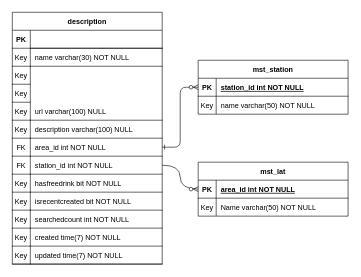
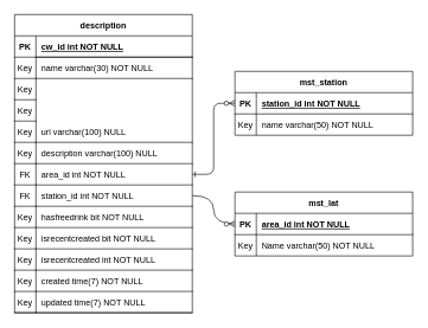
  <mxCell id="0" />
  <mxCell id="1" parent="0" />
  <mxCell id="2" value="" style="edgeStyle=entityRelationEdgeStyle;endArrow=ERzeroToMany;startArrow=ERone;endFill=1;startFill=0;exitX=1;exitY=0.5;exitDx=0;exitDy=0;entryX=0;entryY=0.5;entryDx=0;entryDy=0;" parent="1" source="34" target="4" edge="1"><mxGeometry width="100" height="100" relative="1" as="geometry"><mxPoint x="230" y="620" as="sourcePoint" /><mxPoint x="330" y="520" as="targetPoint" /></mxGeometry></mxCell>
  <mxCell id="3" value="mst_station" style="shape=table;startSize=30;container=1;collapsible=1;childLayout=tableLayout;fixedRows=1;rowLines=0;fontStyle=1;align=center;resizeLast=1;" parent="1" vertex="1"><mxGeometry x="330" y="100" width="250" height="90" as="geometry" /></mxCell>
  <mxCell id="4" value="" style="shape=partialRectangle;collapsible=0;dropTarget=0;pointerEvents=0;fillColor=none;points=[[0,0.5],[1,0.5]];portConstraint=eastwest;top=0;left=0;right=0;bottom=1;" parent="3" vertex="1"><mxGeometry y="30" width="250" height="30" as="geometry" /></mxCell>
  <mxCell id="5" value="PK" style="shape=partialRectangle;overflow=hidden;connectable=0;fillColor=none;top=0;left=0;bottom=0;right=0;fontStyle=1;" parent="4" vertex="1"><mxGeometry width="30" height="30" as="geometry" /></mxCell>
  <mxCell id="6" value="station_id int NOT NULL " style="shape=partialRectangle;overflow=hidden;connectable=0;fillColor=none;top=0;left=0;bottom=0;right=0;align=left;spacingLeft=6;fontStyle=5;" parent="4" vertex="1"><mxGeometry x="30" width="220" height="30" as="geometry" /></mxCell>
  <mxCell id="7" value="" style="shape=partialRectangle;collapsible=0;dropTarget=0;pointerEvents=0;fillColor=none;points=[[0,0.5],[1,0.5]];portConstraint=eastwest;top=0;left=0;right=0;bottom=0;" parent="3" vertex="1"><mxGeometry y="60" width="250" height="30" as="geometry" /></mxCell>
  <mxCell id="8" value="Key" style="shape=partialRectangle;overflow=hidden;connectable=0;fillColor=none;top=0;left=0;bottom=0;right=0;" parent="7" vertex="1"><mxGeometry width="30" height="30" as="geometry" /></mxCell>
  <mxCell id="9" value="name varchar(50) NOT NULL" style="shape=partialRectangle;overflow=hidden;connectable=0;fillColor=none;top=0;left=0;bottom=0;right=0;align=left;spacingLeft=6;" parent="7" vertex="1"><mxGeometry x="30" width="220" height="30" as="geometry" /></mxCell>
  <mxCell id="10" value="mst_lat" style="shape=table;startSize=30;container=1;collapsible=1;childLayout=tableLayout;fixedRows=1;rowLines=0;fontStyle=1;align=center;resizeLast=1;" parent="1" vertex="1"><mxGeometry x="330" y="270" width="250" height="90" as="geometry" /></mxCell>
  <mxCell id="11" value="" style="shape=partialRectangle;collapsible=0;dropTarget=0;pointerEvents=0;fillColor=none;points=[[0,0.5],[1,0.5]];portConstraint=eastwest;top=0;left=0;right=0;bottom=1;" parent="10" vertex="1"><mxGeometry y="30" width="250" height="30" as="geometry" /></mxCell>
  <mxCell id="12" value="PK" style="shape=partialRectangle;overflow=hidden;connectable=0;fillColor=none;top=0;left=0;bottom=0;right=0;fontStyle=1;" parent="11" vertex="1"><mxGeometry width="30" height="30" as="geometry" /></mxCell>
  <mxCell id="13" value="area_id int NOT NULL " style="shape=partialRectangle;overflow=hidden;connectable=0;fillColor=none;top=0;left=0;bottom=0;right=0;align=left;spacingLeft=6;fontStyle=5;" parent="11" vertex="1"><mxGeometry x="30" width="220" height="30" as="geometry" /></mxCell>
  <mxCell id="14" value="" style="shape=partialRectangle;collapsible=0;dropTarget=0;pointerEvents=0;fillColor=none;points=[[0,0.5],[1,0.5]];portConstraint=eastwest;top=0;left=0;right=0;bottom=0;" parent="10" vertex="1"><mxGeometry y="60" width="250" height="30" as="geometry" /></mxCell>
  <mxCell id="15" value="Key" style="shape=partialRectangle;overflow=hidden;connectable=0;fillColor=none;top=0;left=0;bottom=0;right=0;" parent="14" vertex="1"><mxGeometry width="30" height="30" as="geometry" /></mxCell>
  <mxCell id="16" value="Name varchar(50) NOT NULL" style="shape=partialRectangle;overflow=hidden;connectable=0;fillColor=none;top=0;left=0;bottom=0;right=0;align=left;spacingLeft=6;" parent="14" vertex="1"><mxGeometry x="30" width="220" height="30" as="geometry" /></mxCell>
  <mxCell id="17" value="description" style="shape=table;startSize=30;container=1;collapsible=1;childLayout=tableLayout;fixedRows=1;rowLines=0;fontStyle=1;align=center;resizeLast=1;" parent="1" vertex="1"><mxGeometry x="20" y="20" width="250" height="420" as="geometry" /></mxCell>
  <mxCell id="18" value="" style="shape=partialRectangle;collapsible=0;dropTarget=0;pointerEvents=0;fillColor=none;points=[[0,0.5],[1,0.5]];portConstraint=eastwest;top=0;left=0;right=0;bottom=1;" parent="17" vertex="1"><mxGeometry y="30" width="250" height="30" as="geometry" /></mxCell>
  <mxCell id="19" value="PK" style="shape=partialRectangle;overflow=hidden;connectable=0;fillColor=none;top=0;left=0;bottom=0;right=0;fontStyle=1;" parent="18" vertex="1"><mxGeometry width="30" height="30" as="geometry" /></mxCell>
+ <mxCell id="20" value="cw_id int NOT NULL " style="shape=partialRectangle;overflow=hidden;connectable=0;fillColor=none;top=0;left=0;bottom=0;right=0;align=left;spacingLeft=6;fontStyle=5;" parent="18" vertex="1"><mxGeometry x="30" width="220" height="30" as="geometry" /></mxCell>
  <mxCell id="21" value="" style="shape=partialRectangle;collapsible=0;dropTarget=0;pointerEvents=0;fillColor=none;points=[[0,0.5],[1,0.5]];portConstraint=eastwest;top=0;left=0;right=0;bottom=0;" parent="17" vertex="1"><mxGeometry y="60" width="250" height="30" as="geometry" /></mxCell>
  <mxCell id="22" value="Key" style="shape=partialRectangle;overflow=hidden;connectable=0;fillColor=none;top=0;left=0;bottom=1;right=0;" parent="21" vertex="1"><mxGeometry width="30" height="30" as="geometry" /></mxCell>
  <mxCell id="23" value="name varchar(30) NOT NULL" style="shape=partialRectangle;overflow=hidden;connectable=0;top=1;left=0;bottom=1;right=0;align=left;spacingLeft=6;fillColor=none;" parent="21" vertex="1"><mxGeometry x="30" width="220" height="30" as="geometry" /></mxCell>
  <mxCell id="24" style="shape=partialRectangle;collapsible=0;dropTarget=0;pointerEvents=0;fillColor=none;points=[[0,0.5],[1,0.5]];portConstraint=eastwest;top=0;left=0;right=0;bottom=0;" parent="17" vertex="1"><mxGeometry y="90" width="250" height="30" as="geometry" /></mxCell>
  <mxCell id="25" value="Key" style="shape=partialRectangle;overflow=hidden;connectable=0;fillColor=none;top=0;left=0;bottom=1;right=0;" parent="24" vertex="1"><mxGeometry width="30" height="30" as="geometry" /></mxCell>
  <mxCell id="26" style="shape=partialRectangle;collapsible=0;dropTarget=0;pointerEvents=0;fillColor=none;points=[[0,0.5],[1,0.5]];portConstraint=eastwest;top=0;left=0;right=0;bottom=0;" parent="17" vertex="1"><mxGeometry y="120" width="250" height="30" as="geometry" /></mxCell>
  <mxCell id="27" value="Key" style="shape=partialRectangle;overflow=hidden;connectable=0;fillColor=none;top=0;left=0;bottom=1;right=0;" parent="26" vertex="1"><mxGeometry width="30" height="30" as="geometry" /></mxCell>
  <mxCell id="28" style="shape=partialRectangle;collapsible=0;dropTarget=0;pointerEvents=0;fillColor=none;points=[[0,0.5],[1,0.5]];portConstraint=eastwest;top=0;left=0;right=0;bottom=0;" parent="17" vertex="1"><mxGeometry y="150" width="250" height="30" as="geometry" /></mxCell>
  <mxCell id="29" value="Key" style="shape=partialRectangle;overflow=hidden;connectable=0;fillColor=none;top=0;left=0;bottom=1;right=0;" parent="28" vertex="1"><mxGeometry width="30" height="30" as="geometry" /></mxCell>
  <mxCell id="30" value="url varchar(100) NULL" style="shape=partialRectangle;overflow=hidden;connectable=0;fillColor=none;top=0;left=0;bottom=1;right=0;align=left;spacingLeft=6;" parent="28" vertex="1"><mxGeometry x="30" width="220" height="30" as="geometry" /></mxCell>
  <mxCell id="31" style="shape=partialRectangle;collapsible=0;dropTarget=0;pointerEvents=0;fillColor=none;points=[[0,0.5],[1,0.5]];portConstraint=eastwest;top=0;left=0;right=0;bottom=0;" parent="17" vertex="1"><mxGeometry y="180" width="250" height="30" as="geometry" /></mxCell>
  <mxCell id="32" value="Key" style="shape=partialRectangle;overflow=hidden;connectable=0;fillColor=none;top=0;left=0;bottom=1;right=0;" parent="31" vertex="1"><mxGeometry width="30" height="30" as="geometry" /></mxCell>
  <mxCell id="33" value="description varchar(100) NULL" style="shape=partialRectangle;overflow=hidden;connectable=0;fillColor=none;top=0;left=0;bottom=1;right=0;align=left;spacingLeft=6;" parent="31" vertex="1"><mxGeometry x="30" width="220" height="30" as="geometry" /></mxCell>
  <mxCell id="34" style="shape=partialRectangle;collapsible=0;dropTarget=0;pointerEvents=0;fillColor=none;points=[[0,0.5],[1,0.5]];portConstraint=eastwest;top=0;left=0;right=0;bottom=0;" parent="17" vertex="1"><mxGeometry y="210" width="250" height="30" as="geometry" /></mxCell>
  <mxCell id="35" value="FK" style="shape=partialRectangle;overflow=hidden;connectable=0;fillColor=none;top=0;left=0;bottom=1;right=0;" parent="34" vertex="1"><mxGeometry width="30" height="30" as="geometry" /></mxCell>
  <mxCell id="36" value="area_id int NOT NULL" style="shape=partialRectangle;overflow=hidden;connectable=0;fillColor=none;top=0;left=0;bottom=1;right=0;align=left;spacingLeft=6;" parent="34" vertex="1"><mxGeometry x="30" width="220" height="30" as="geometry" /></mxCell>
  <mxCell id="37" style="shape=partialRectangle;collapsible=0;dropTarget=0;pointerEvents=0;fillColor=none;points=[[0,0.5],[1,0.5]];portConstraint=eastwest;top=0;left=0;right=0;bottom=0;" parent="17" vertex="1"><mxGeometry y="240" width="250" height="30" as="geometry" /></mxCell>
  <mxCell id="38" value="FK" style="shape=partialRectangle;overflow=hidden;connectable=0;fillColor=none;top=0;left=0;bottom=1;right=0;" parent="37" vertex="1"><mxGeometry width="30" height="30" as="geometry" /></mxCell>
  <mxCell id="39" value="station_id int NOT NULL" style="shape=partialRectangle;overflow=hidden;connectable=0;fillColor=none;top=0;left=0;bottom=1;right=0;align=left;spacingLeft=6;" parent="37" vertex="1"><mxGeometry x="30" width="220" height="30" as="geometry" /></mxCell>
  <mxCell id="40" style="shape=partialRectangle;collapsible=0;dropTarget=0;pointerEvents=0;fillColor=none;points=[[0,0.5],[1,0.5]];portConstraint=eastwest;top=0;left=0;right=0;bottom=0;" parent="17" vertex="1"><mxGeometry y="270" width="250" height="30" as="geometry" /></mxCell>
  <mxCell id="41" value="Key" style="shape=partialRectangle;overflow=hidden;connectable=0;fillColor=none;top=0;left=0;bottom=1;right=0;" parent="40" vertex="1"><mxGeometry width="30" height="30" as="geometry" /></mxCell>
  <mxCell id="42" value="hasfreedrink bit NOT NULL" style="shape=partialRectangle;overflow=hidden;connectable=0;fillColor=none;top=0;left=0;bottom=1;right=0;align=left;spacingLeft=6;" parent="40" vertex="1"><mxGeometry x="30" width="220" height="30" as="geometry" /></mxCell>
  <mxCell id="43" style="shape=partialRectangle;collapsible=0;dropTarget=0;pointerEvents=0;fillColor=none;points=[[0,0.5],[1,0.5]];portConstraint=eastwest;top=0;left=0;right=0;bottom=0;" parent="17" vertex="1"><mxGeometry y="300" width="250" height="30" as="geometry" /></mxCell>
  <mxCell id="44" value="Key" style="shape=partialRectangle;overflow=hidden;connectable=0;fillColor=none;top=0;left=0;bottom=1;right=0;" parent="43" vertex="1"><mxGeometry width="30" height="30" as="geometry" /></mxCell>
  <mxCell id="45" value="isrecentcreated bit NOT NULL " style="shape=partialRectangle;overflow=hidden;connectable=0;fillColor=none;top=0;left=0;bottom=1;right=0;align=left;spacingLeft=6;" parent="43" vertex="1"><mxGeometry x="30" width="220" height="30" as="geometry" /></mxCell>
  <mxCell id="46" style="shape=partialRectangle;collapsible=0;dropTarget=0;pointerEvents=0;fillColor=none;points=[[0,0.5],[1,0.5]];portConstraint=eastwest;top=0;left=0;right=0;bottom=0;" parent="17" vertex="1"><mxGeometry y="330" width="250" height="30" as="geometry" /></mxCell>
  <mxCell id="47" value="Key" style="shape=partialRectangle;overflow=hidden;connectable=0;fillColor=none;top=0;left=0;bottom=1;right=0;" parent="46" vertex="1"><mxGeometry width="30" height="30" as="geometry" /></mxCell>
- <mxCell id="48" value="searchedcount int NOT NULL" style="shape=partialRectangle;overflow=hidden;connectable=0;fillColor=none;top=0;left=0;bottom=1;right=0;align=left;spacingLeft=6;" parent="46" vertex="1"><mxGeometry x="30" width="220" height="30" as="geometry" /></mxCell>
+ <mxCell id="48" value="isrecentcreated int NOT NULL" style="shape=partialRectangle;overflow=hidden;connectable=0;fillColor=none;top=0;left=0;bottom=1;right=0;align=left;spacingLeft=6;" parent="46" vertex="1"><mxGeometry x="30" width="220" height="30" as="geometry" /></mxCell>
  <mxCell id="49" style="shape=partialRectangle;collapsible=0;dropTarget=0;pointerEvents=0;fillColor=none;points=[[0,0.5],[1,0.5]];portConstraint=eastwest;top=0;left=0;right=0;bottom=0;" parent="17" vertex="1"><mxGeometry y="360" width="250" height="30" as="geometry" /></mxCell>
  <mxCell id="50" value="Key" style="shape=partialRectangle;overflow=hidden;connectable=0;fillColor=none;top=0;left=0;bottom=1;right=0;" parent="49" vertex="1"><mxGeometry width="30" height="30" as="geometry" /></mxCell>
  <mxCell id="51" value="created time(7) NOT NULL" style="shape=partialRectangle;overflow=hidden;connectable=0;fillColor=none;top=0;left=0;bottom=1;right=0;align=left;spacingLeft=6;" parent="49" vertex="1"><mxGeometry x="30" width="220" height="30" as="geometry" /></mxCell>
  <mxCell id="52" style="shape=partialRectangle;collapsible=0;dropTarget=0;pointerEvents=0;fillColor=none;points=[[0,0.5],[1,0.5]];portConstraint=eastwest;top=0;left=0;right=0;bottom=0;" parent="17" vertex="1"><mxGeometry y="390" width="250" height="30" as="geometry" /></mxCell>
  <mxCell id="53" value="Key" style="shape=partialRectangle;overflow=hidden;connectable=0;fillColor=none;top=0;left=0;bottom=1;right=0;" parent="52" vertex="1"><mxGeometry width="30" height="30" as="geometry" /></mxCell>
  <mxCell id="54" value="updated time(7) NOT NULL" style="shape=partialRectangle;overflow=hidden;connectable=0;fillColor=none;top=0;left=0;bottom=1;right=0;align=left;spacingLeft=6;" parent="52" vertex="1"><mxGeometry x="30" width="220" height="30" as="geometry" /></mxCell>
  <mxCell id="55" style="edgeStyle=orthogonalEdgeStyle;rounded=0;orthogonalLoop=1;jettySize=auto;html=1;exitX=1;exitY=0.5;exitDx=0;exitDy=0;entryX=0;entryY=0.5;entryDx=0;entryDy=0;curved=1;endArrow=ERzeroToMany;endFill=1;" parent="1" source="37" target="11" edge="1"><mxGeometry relative="1" as="geometry"><mxPoint x="320" y="340" as="targetPoint" /></mxGeometry></mxCell>
